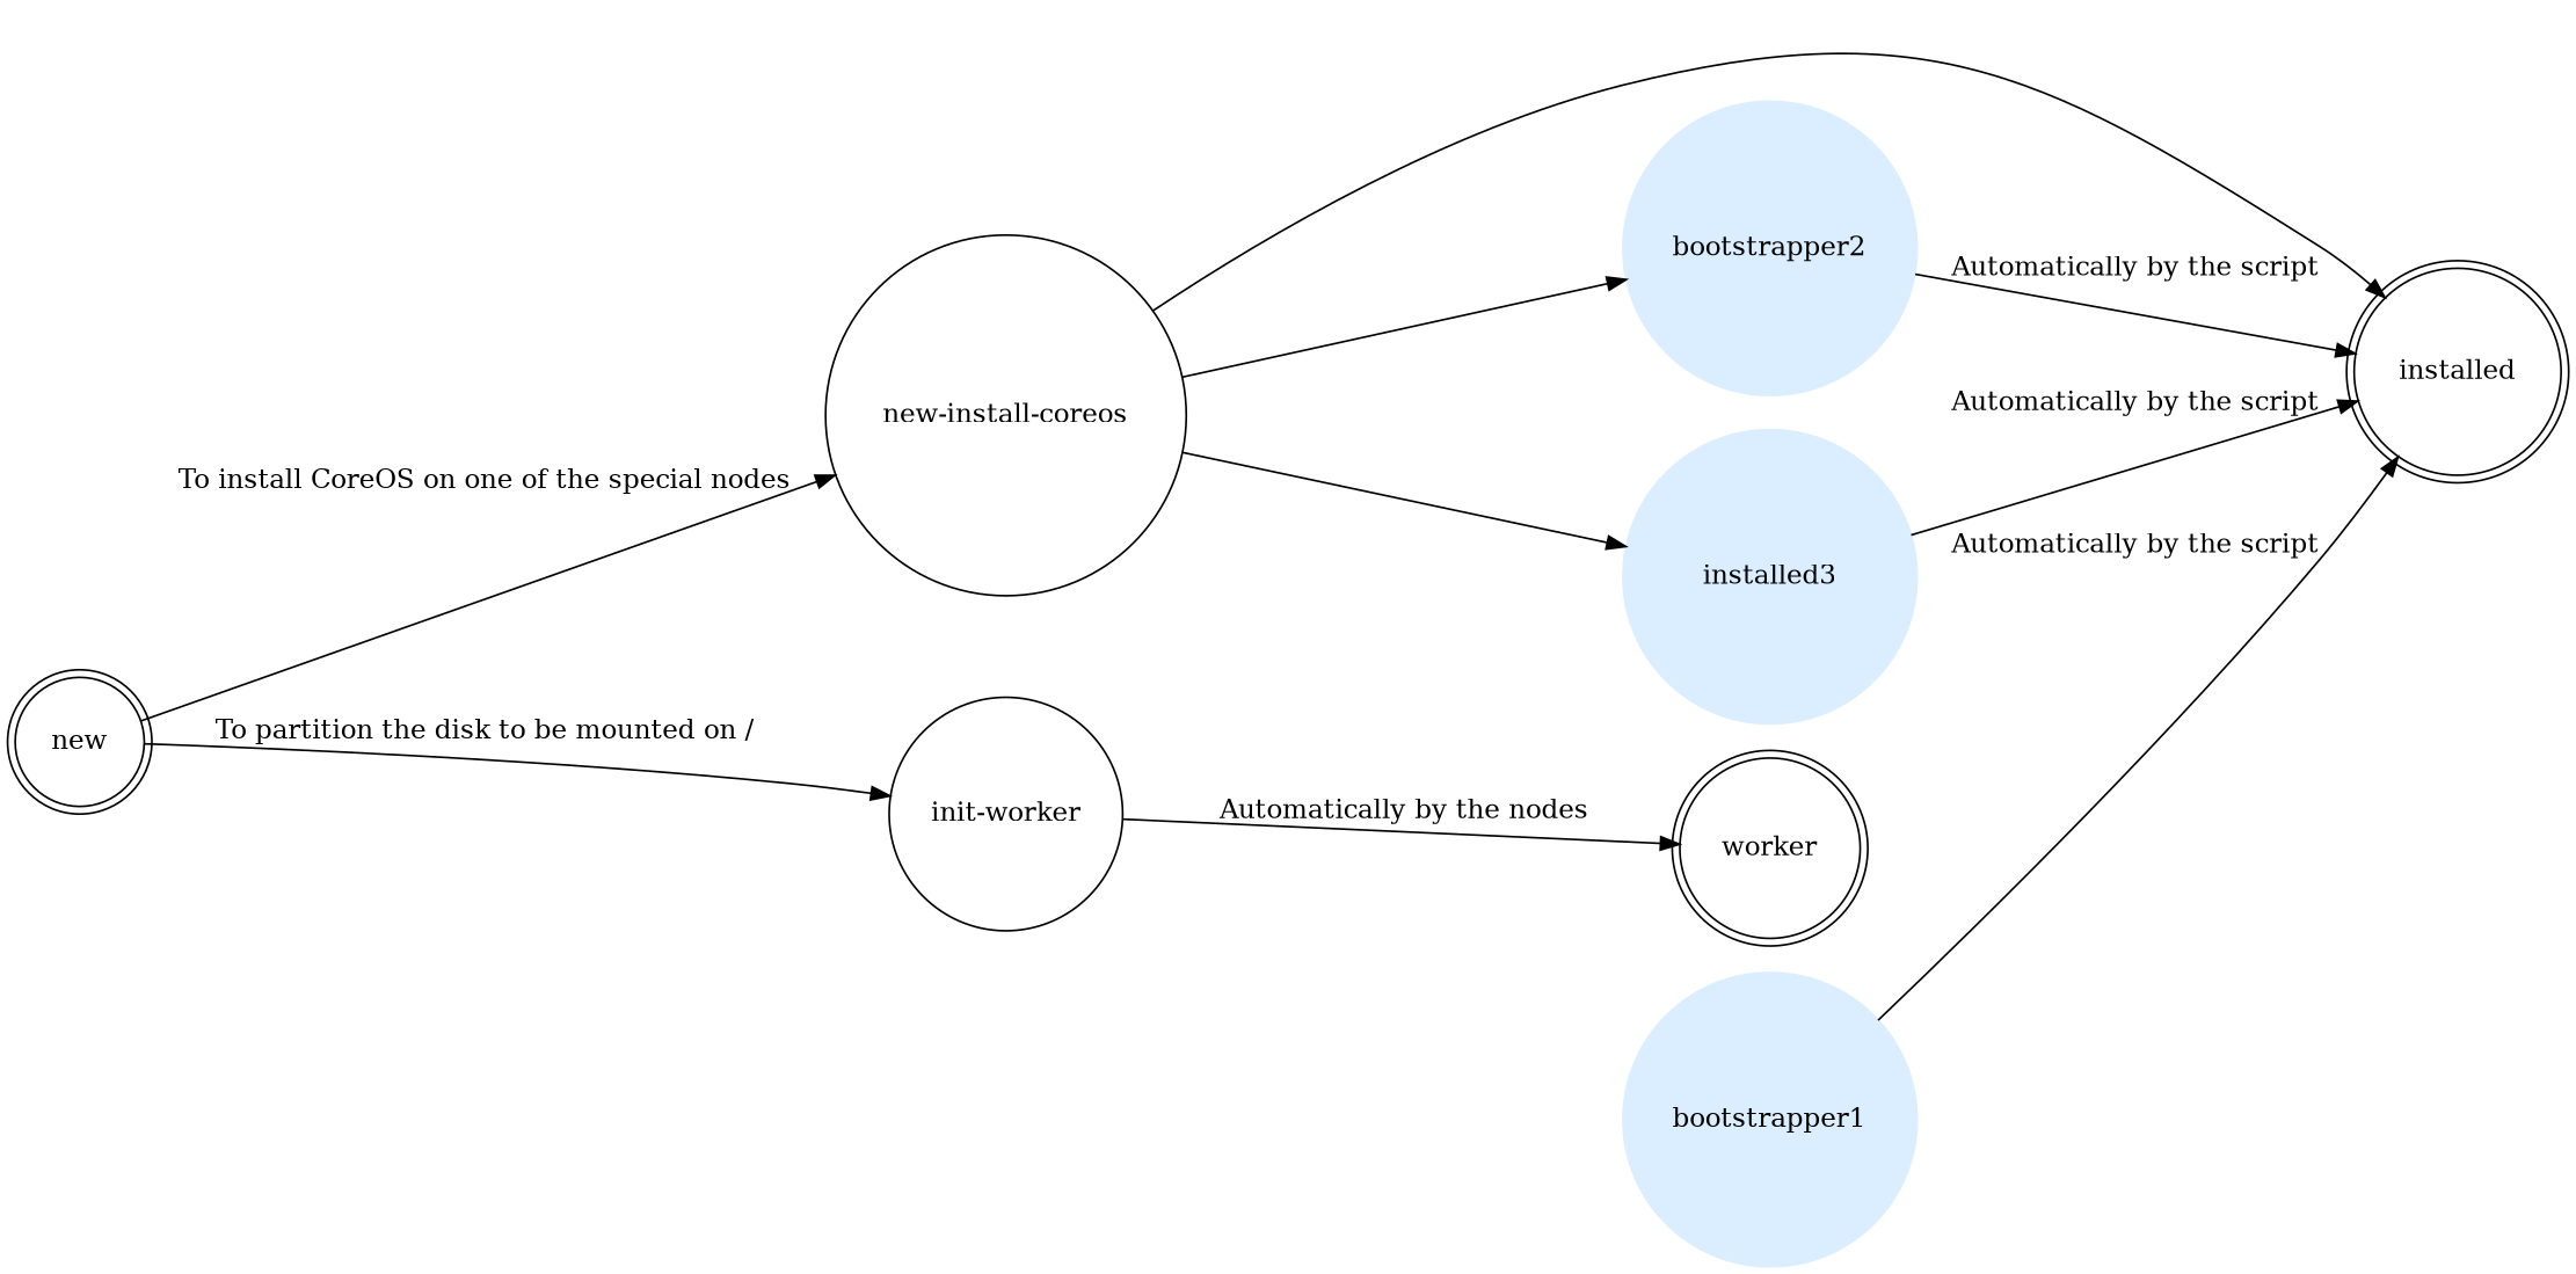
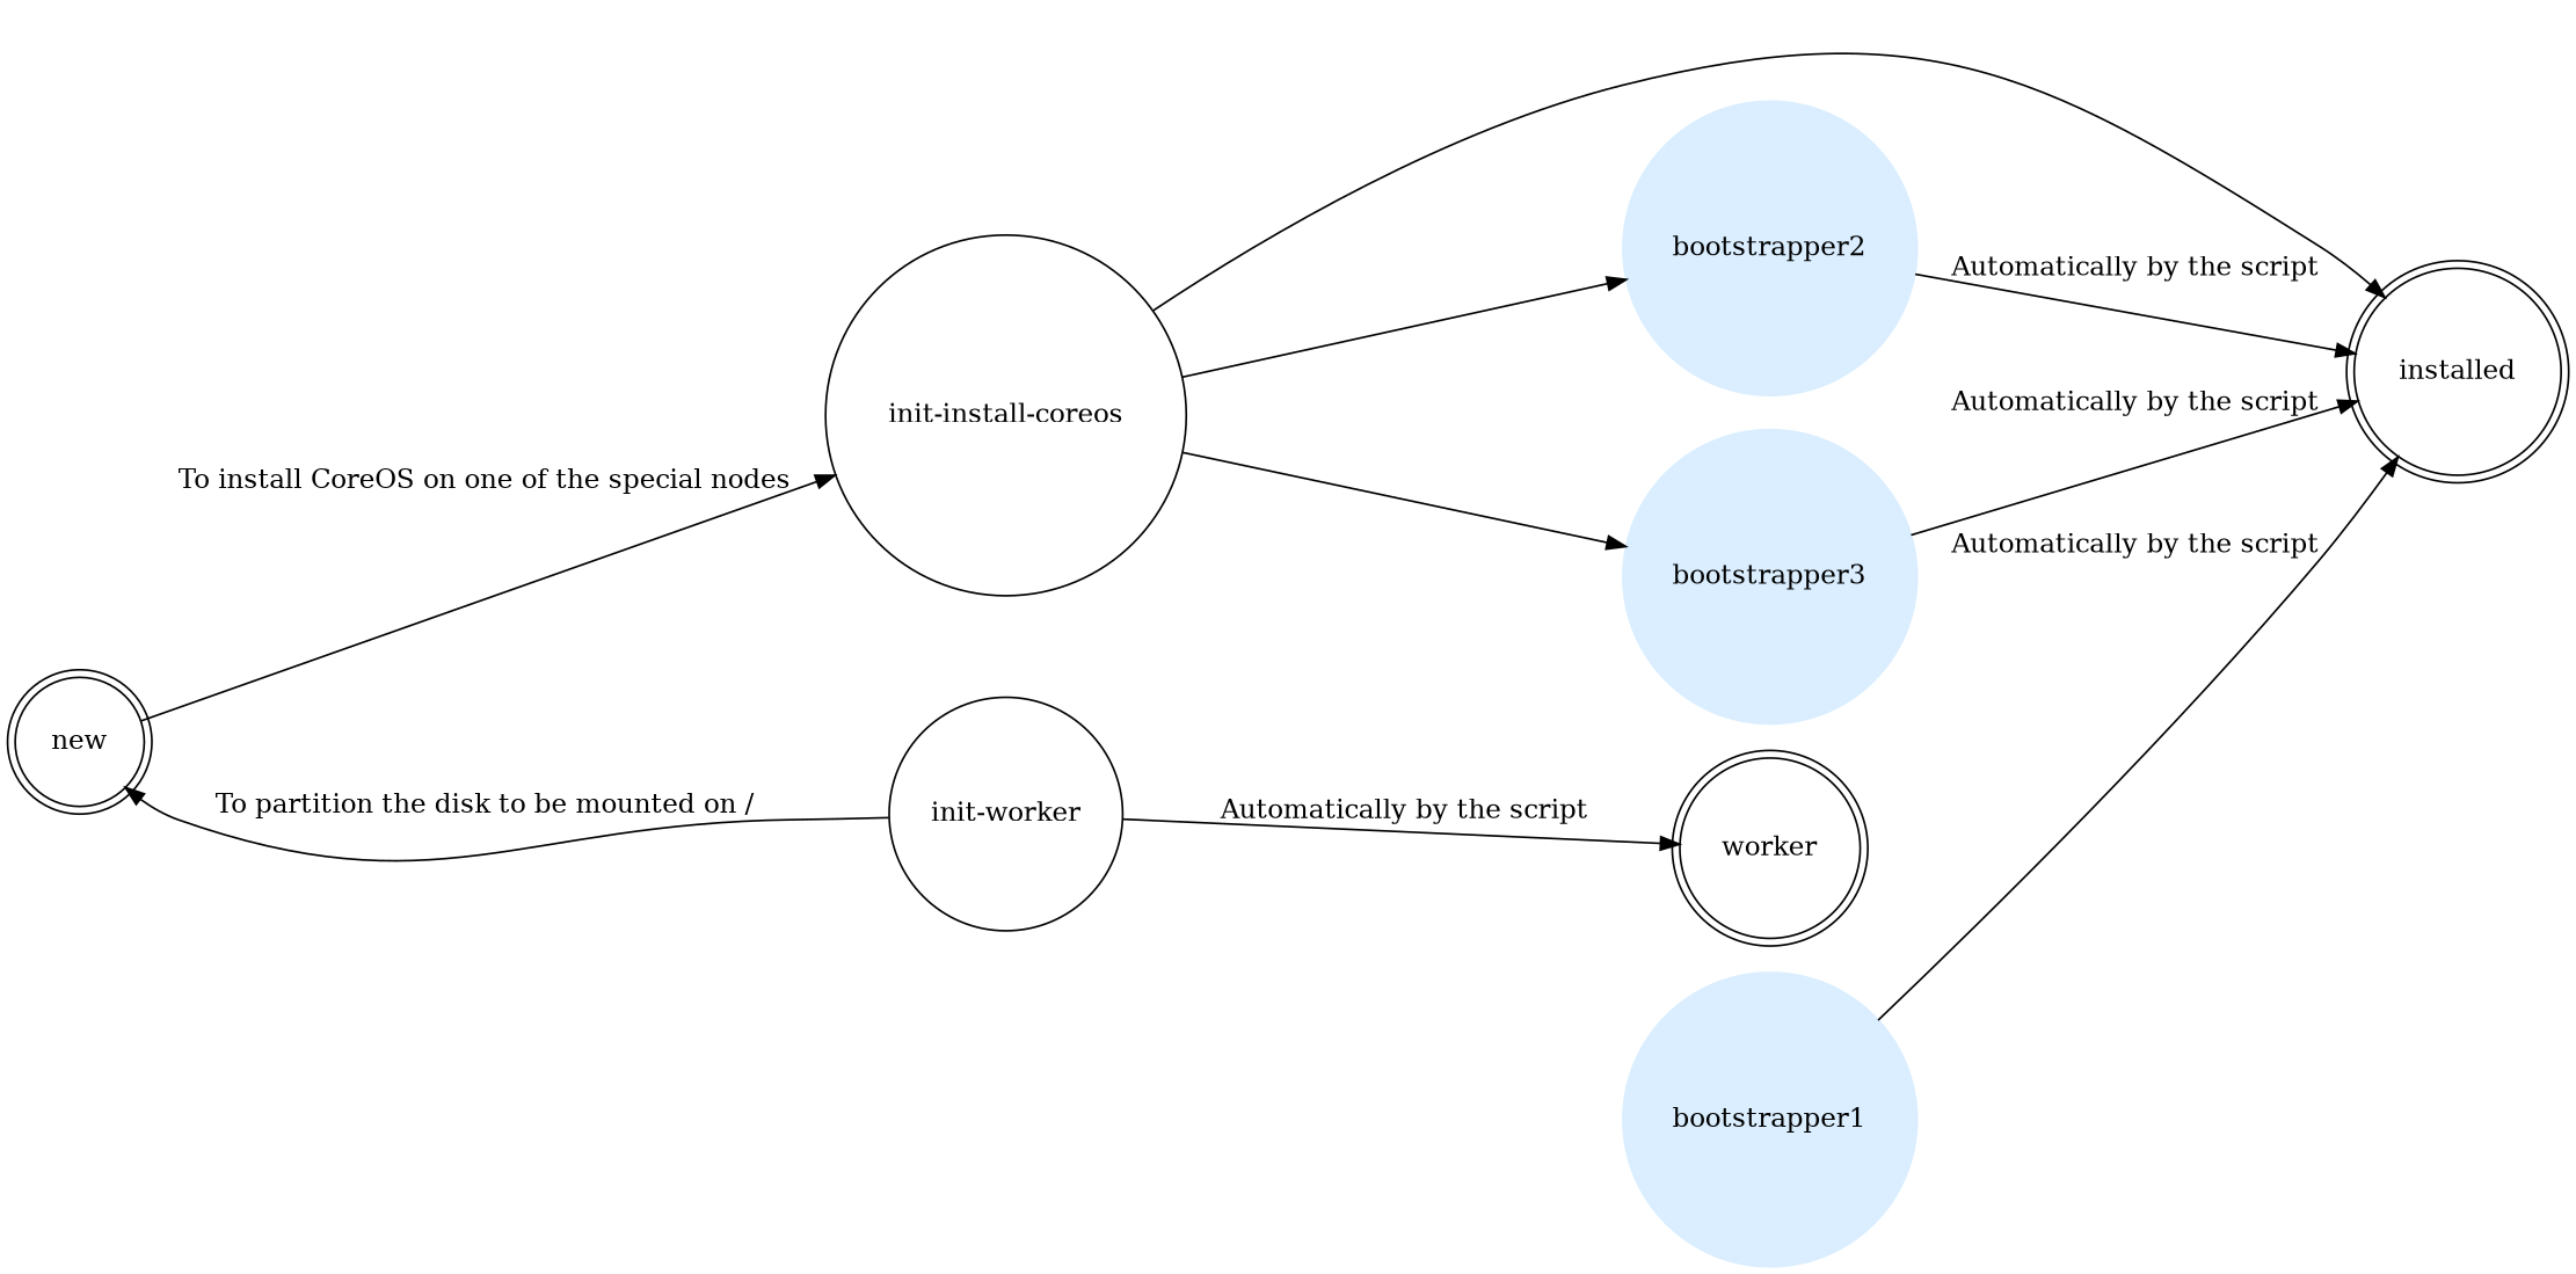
  digraph {
    rankdir=LR
    node [shape=circle]
    new [shape=doublecircle]
-   "init-install-coreos" [label="new-install-coreos"]
+   "init-install-coreos"
    "init-worker"
    installed [shape=doublecircle]
    bootstrapper2 [color="#daeeff" style=filled]
-   bootstrapper3 [color="#daeeff" style=filled label=installed3]
+   bootstrapper3 [color="#daeeff" style=filled]
    worker [shape=doublecircle]
    bootstrapper1 [color="#daeeff" style=filled]
    new -> "init-install-coreos" [label="To install CoreOS on one of the special nodes"]
-   new -> "init-worker" [label="To partition the disk to be mounted on /"]
+   "init-worker" -> new [label="To partition the disk to be mounted on /"]
    "init-install-coreos" -> installed
    "init-install-coreos" -> bootstrapper2
    "init-install-coreos" -> bootstrapper3
-   "init-worker" -> worker [label="Automatically by the nodes"]
+   "init-worker" -> worker [label="Automatically by the script"]
    bootstrapper2 -> installed [label="Automatically by the script"]
    bootstrapper3 -> installed [label="Automatically by the script"]
    bootstrapper1 -> installed [label="Automatically by the script"]
  }
